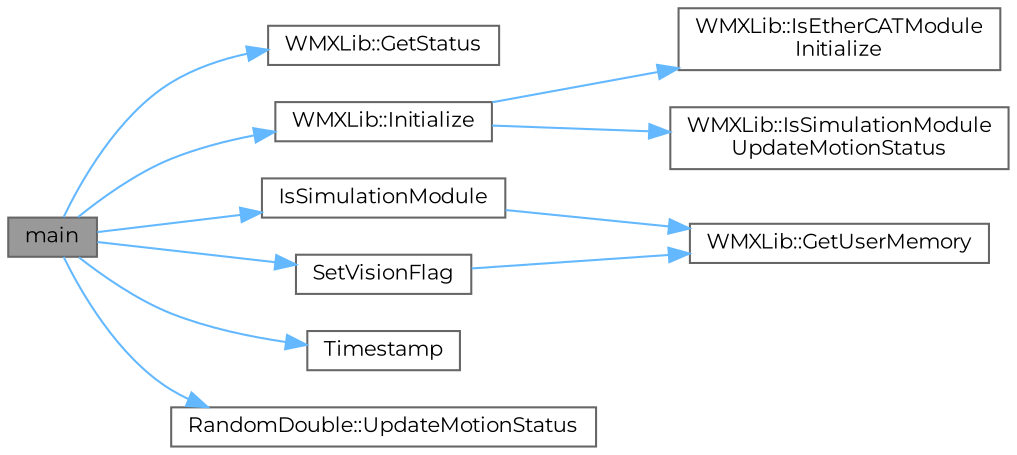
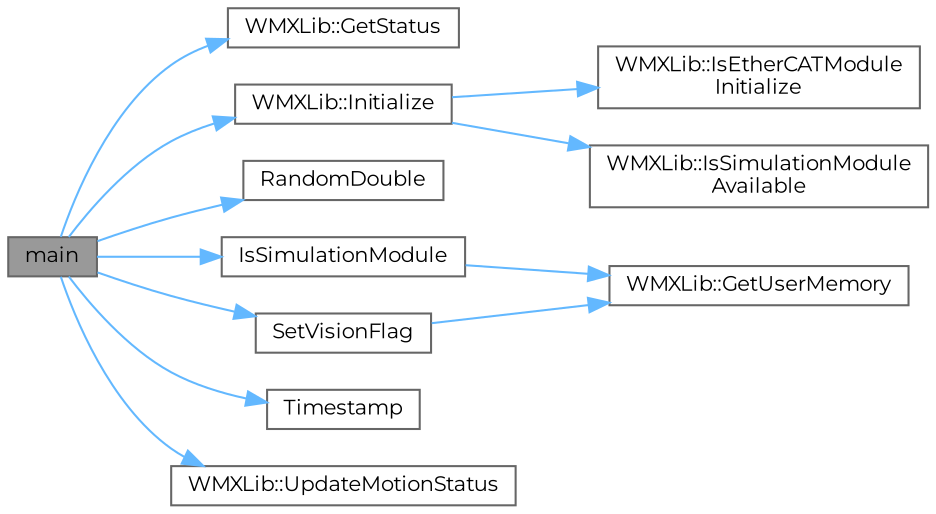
  digraph {
    fontname=Montserrat
    rankdir=LR
    node [color=grey40 fillcolor=white fontname=Montserrat fontsize=10 shape=box style=filled]
    edge [color=steelblue1 fontname=Montserrat fontsize=10 labelfontname=Helvetica labelfontsize=10 style=solid]
    n1 [color=gray40 fillcolor=grey60 fontcolor=black height=0.2 label=main width=0.4]
    n2 [height=0.2 label="WMXLib::GetStatus" width=0.4]
    n3 [height=0.2 label="WMXLib::Initialize" width=0.4]
+   n4 [height=0.2 label=RandomDouble width=0.4]
    n5 [height=0.2 label=IsSimulationModule width=0.4]
    n6 [height=0.2 label=SetVisionFlag width=0.4]
    n7 [height=0.2 label=Timestamp width=0.4]
-   n8 [height=0.2 label="RandomDouble::UpdateMotionStatus" width=0.4]
+   n8 [height=0.2 label="WMXLib::UpdateMotionStatus" width=0.4]
    n9 [height=0.2 label="WMXLib::IsEtherCATModule\lInitialize" width=0.4]
-   n10 [height=0.2 label="WMXLib::IsSimulationModule\lUpdateMotionStatus" width=0.4]
+   n10 [height=0.2 label="WMXLib::IsSimulationModule\lAvailable" width=0.4]
    n11 [height=0.2 label="WMXLib::GetUserMemory" width=0.4]
    n1 -> n2
    n1 -> n3
+   n1 -> n4
    n1 -> n5
    n1 -> n6
    n1 -> n7
    n1 -> n8
    n3 -> n9
    n3 -> n10
    n5 -> n11
    n6 -> n11
  }
